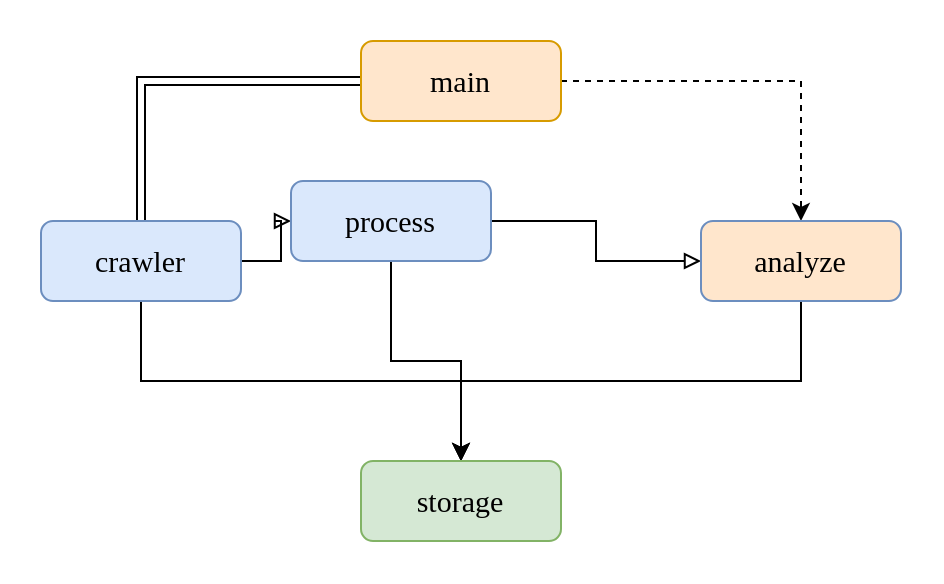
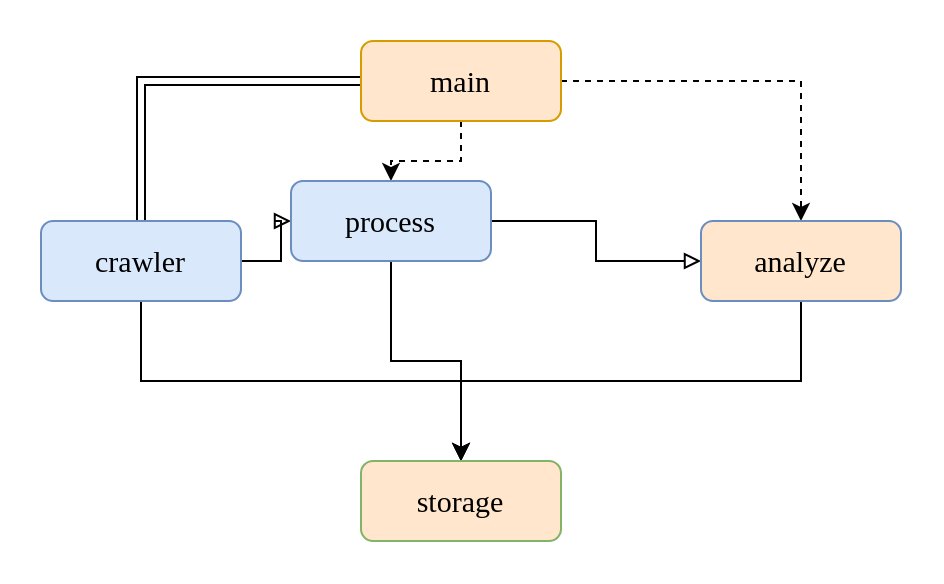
  <mxCell id="0" />
  <mxCell id="1" parent="0" />
  <mxCell id="2" style="edgeStyle=orthogonalEdgeStyle;rounded=0;orthogonalLoop=1;jettySize=auto;html=1;exitX=0;exitY=0.5;exitDx=0;exitDy=0;entryX=0.5;entryY=0;entryDx=0;entryDy=0;fontFamily=Comic Sans MS;fontSize=15;shape=link;strokeWidth=1;" edge="1" parent="1" source="5" target="8"><mxGeometry relative="1" as="geometry" /></mxCell>
+ <mxCell id="3" style="edgeStyle=orthogonalEdgeStyle;rounded=0;orthogonalLoop=1;jettySize=auto;html=1;exitX=0.5;exitY=1;exitDx=0;exitDy=0;entryX=0.5;entryY=0;entryDx=0;entryDy=0;fontFamily=Comic Sans MS;fontSize=15;dashed=1;" edge="1" parent="1" source="5" target="11"><mxGeometry relative="1" as="geometry" /></mxCell>
  <mxCell id="4" style="edgeStyle=orthogonalEdgeStyle;rounded=0;orthogonalLoop=1;jettySize=auto;html=1;exitX=1;exitY=0.5;exitDx=0;exitDy=0;entryX=0.5;entryY=0;entryDx=0;entryDy=0;dashed=1;fontFamily=Comic Sans MS;fontSize=15;" edge="1" parent="1" source="5" target="13"><mxGeometry relative="1" as="geometry" /></mxCell>
  <mxCell id="5" value="&lt;font style=&quot;font-size: 15px;&quot;&gt;main&lt;/font&gt;" style="rounded=1;whiteSpace=wrap;html=1;fillColor=#ffe6cc;strokeColor=#d79b00;fontFamily=Comic Sans MS;fontSize=15;" vertex="1" parent="1"><mxGeometry x="180" y="20" width="100" height="40" as="geometry" /></mxCell>
  <mxCell id="6" value="" style="edgeStyle=orthogonalEdgeStyle;rounded=0;orthogonalLoop=1;jettySize=auto;html=1;fontFamily=Comic Sans MS;fontSize=15;endArrow=block;endFill=0;" edge="1" parent="1" source="8" target="11"><mxGeometry relative="1" as="geometry" /></mxCell>
  <mxCell id="7" style="edgeStyle=orthogonalEdgeStyle;rounded=0;orthogonalLoop=1;jettySize=auto;html=1;exitX=0.5;exitY=1;exitDx=0;exitDy=0;entryX=0.5;entryY=0;entryDx=0;entryDy=0;fontFamily=Comic Sans MS;fontSize=15;" edge="1" parent="1" source="8" target="14"><mxGeometry relative="1" as="geometry" /></mxCell>
  <mxCell id="8" value="&lt;font style=&quot;font-size: 15px;&quot;&gt;crawler&lt;/font&gt;" style="rounded=1;whiteSpace=wrap;html=1;fillColor=#dae8fc;strokeColor=#6c8ebf;fontFamily=Comic Sans MS;fontSize=15;" vertex="1" parent="1"><mxGeometry x="20" y="110" width="100" height="40" as="geometry" /></mxCell>
  <mxCell id="9" value="" style="edgeStyle=orthogonalEdgeStyle;rounded=0;orthogonalLoop=1;jettySize=auto;html=1;fontFamily=Comic Sans MS;fontSize=15;endArrow=block;endFill=0;" edge="1" parent="1" source="11" target="13"><mxGeometry relative="1" as="geometry" /></mxCell>
  <mxCell id="10" style="edgeStyle=orthogonalEdgeStyle;rounded=0;orthogonalLoop=1;jettySize=auto;html=1;exitX=0.5;exitY=1;exitDx=0;exitDy=0;entryX=0.5;entryY=0;entryDx=0;entryDy=0;fontFamily=Comic Sans MS;fontSize=15;" edge="1" parent="1" source="11" target="14"><mxGeometry relative="1" as="geometry" /></mxCell>
  <mxCell id="11" value="&lt;font style=&quot;font-size: 15px;&quot;&gt;process&lt;/font&gt;" style="rounded=1;whiteSpace=wrap;html=1;fillColor=#dae8fc;strokeColor=#6c8ebf;fontFamily=Comic Sans MS;fontSize=15;" vertex="1" parent="1"><mxGeometry x="145" y="90" width="100" height="40" as="geometry" /></mxCell>
  <mxCell id="12" style="edgeStyle=orthogonalEdgeStyle;rounded=0;orthogonalLoop=1;jettySize=auto;html=1;exitX=0.5;exitY=1;exitDx=0;exitDy=0;entryX=0.5;entryY=0;entryDx=0;entryDy=0;fontFamily=Comic Sans MS;fontSize=15;" edge="1" parent="1" source="13" target="14"><mxGeometry relative="1" as="geometry" /></mxCell>
  <mxCell id="13" value="&lt;font style=&quot;font-size: 15px;&quot;&gt;analyze&lt;/font&gt;" style="rounded=1;whiteSpace=wrap;html=1;fillColor=#ffe6cc;strokeColor=#6c8ebf;fontFamily=Comic Sans MS;fontSize=15;" vertex="1" parent="1"><mxGeometry x="350" y="110" width="100" height="40" as="geometry" /></mxCell>
- <mxCell id="14" value="&lt;font style=&quot;font-size: 15px;&quot;&gt;storage&lt;/font&gt;" style="rounded=1;whiteSpace=wrap;html=1;fillColor=#d5e8d4;strokeColor=#82b366;fontFamily=Comic Sans MS;fontSize=15;" vertex="1" parent="1"><mxGeometry x="180" y="230" width="100" height="40" as="geometry" /></mxCell>
+ <mxCell id="14" value="&lt;font style=&quot;font-size: 15px;&quot;&gt;storage&lt;/font&gt;" style="rounded=1;whiteSpace=wrap;html=1;fillColor=#ffe6cc;strokeColor=#82b366;fontFamily=Comic Sans MS;fontSize=15;" vertex="1" parent="1"><mxGeometry x="180" y="230" width="100" height="40" as="geometry" /></mxCell>
